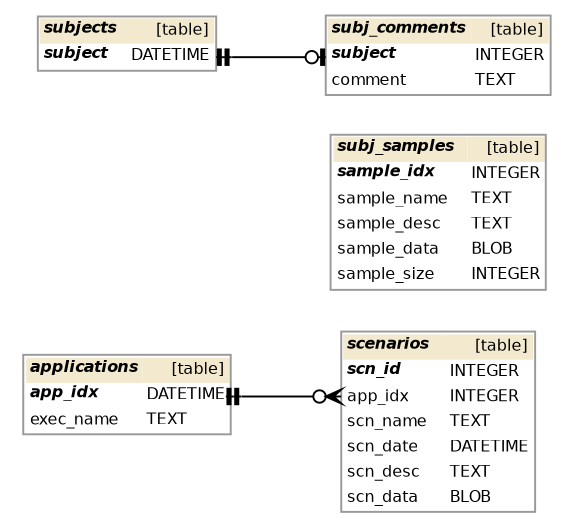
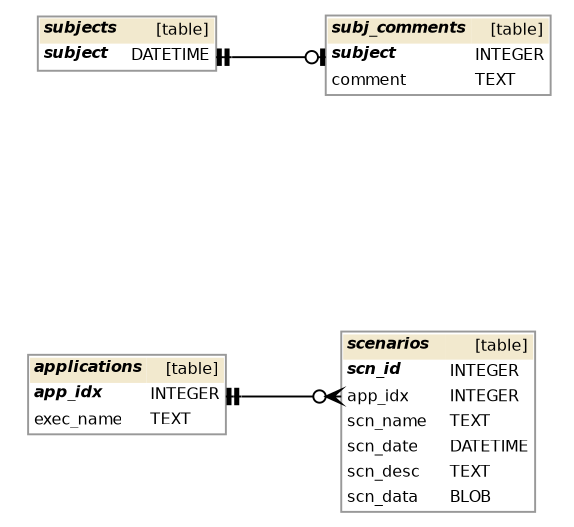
  digraph {
    fontname=Helvetica
    fontsize=8
    nodesep=0.18
    rankdir=RL
    ranksep=0.46
    node [fontname=Helvetica fontsize=8 shape=plaintext]
    edge [arrowhead=teetee arrowsize=0.8 dir=both fontname=Helvetica fontsize=8 style=solid]
-   n1 [label=<       <table border="1" cellborder="0" cellpadding="2" cellspacing="0" bgcolor="white" color="#999999"> 	<tr> 		<td colspan='2' bgcolor='#F2E9CE' align='left'><b><i>applications</i></b></td> 		<td bgcolor='#F2E9CE' align='right'>[table]</td> 	</tr> 	<tr> 		<td port='app_idx_77eb29d4.start' align='left'><b><i>app_idx</i></b></td> 		<td align='left'> </td> 		<td port='app_idx_77eb29d4.end' align='left'>DATETIME</td> 	</tr> 	<tr> 		<td port='exec_name_7a49566e.start' align='left'>exec_name</td> 		<td align='left'> </td> 		<td port='exec_name_7a49566e.end' align='left'>TEXT</td> 	</tr>       </table>     >]
+   n1 [label=<       <table border="1" cellborder="0" cellpadding="2" cellspacing="0" bgcolor="white" color="#999999"> 	<tr> 		<td colspan='2' bgcolor='#F2E9CE' align='left'><b><i>applications</i></b></td> 		<td bgcolor='#F2E9CE' align='right'>[table]</td> 	</tr> 	<tr> 		<td port='app_idx_77eb29d4.start' align='left'><b><i>app_idx</i></b></td> 		<td align='left'> </td> 		<td port='app_idx_77eb29d4.end' align='left'>INTEGER</td> 	</tr> 	<tr> 		<td port='exec_name_7a49566e.start' align='left'>exec_name</td> 		<td align='left'> </td> 		<td port='exec_name_7a49566e.end' align='left'>TEXT</td> 	</tr>       </table>     >]
    n2 [label=<       <table border="1" cellborder="0" cellpadding="2" cellspacing="0" bgcolor="white" color="#999999"> 	<tr> 		<td colspan='2' bgcolor='#F2E9CE' align='left'><b><i>scenarios</i></b></td> 		<td bgcolor='#F2E9CE' align='right'>[table]</td> 	</tr> 	<tr> 		<td port='scn_id_568a8a47.start' align='left'><b><i>scn_id</i></b></td> 		<td align='left'> </td> 		<td port='scn_id_568a8a47.end' align='left'>INTEGER</td> 	</tr> 	<tr> 		<td port='app_idx_d8e1c394.start' align='left'>app_idx</td> 		<td align='left'> </td> 		<td port='app_idx_d8e1c394.end' align='left'>INTEGER</td> 	</tr> 	<tr> 		<td port='scn_name_de135cb7.start' align='left'>scn_name</td> 		<td align='left'> </td> 		<td port='scn_name_de135cb7.end' align='left'>TEXT</td> 	</tr> 	<tr> 		<td port='scn_date_de0ed1da.start' align='left'>scn_date</td> 		<td align='left'> </td> 		<td port='scn_date_de0ed1da.end' align='left'>DATETIME</td> 	</tr> 	<tr> 		<td port='scn_desc_de0ee0bd.start' align='left'>scn_desc</td> 		<td align='left'> </td> 		<td port='scn_desc_de0ee0bd.end' align='left'>TEXT</td> 	</tr> 	<tr> 		<td port='scn_data_de0ed1d6.start' align='left'>scn_data</td> 		<td align='left'> </td> 		<td port='scn_data_de0ed1d6.end' align='left'>BLOB</td> 	</tr>       </table>     >]
-   n3 [label=<       <table border="1" cellborder="0" cellpadding="2" cellspacing="0" bgcolor="white" color="#999999"> 	<tr> 		<td colspan='2' bgcolor='#F2E9CE' align='left'><b><i>subj_samples</i></b></td> 		<td bgcolor='#F2E9CE' align='right'>[table]</td> 	</tr> 	<tr> 		<td port='sample_idx_b7e62de2.start' align='left'><b><i>sample_idx</i></b></td> 		<td align='left'> </td> 		<td port='sample_idx_b7e62de2.end' align='left'>INTEGER</td> 	</tr> 	<tr> 		<td port='sample_name_44e1c806.start' align='left'>sample_name</td> 		<td align='left'> </td> 		<td port='sample_name_44e1c806.end' align='left'>TEXT</td> 	</tr> 	<tr> 		<td port='sample_desc_44dd4c0c.start' align='left'>sample_desc</td> 		<td align='left'> </td> 		<td port='sample_desc_44dd4c0c.end' align='left'>TEXT</td> 	</tr> 	<tr> 		<td port='sample_data_44dd3d25.start' align='left'>sample_data</td> 		<td align='left'> </td> 		<td port='sample_data_44dd3d25.end' align='left'>BLOB</td> 	</tr> 	<tr> 		<td port='sample_size_44e42d7c.start' align='left'>sample_size</td> 		<td align='left'> </td> 		<td port='sample_size_44e42d7c.end' align='left'>INTEGER</td> 	</tr>       </table>     >]
    n4 [label=<       <table border="1" cellborder="0" cellpadding="2" cellspacing="0" bgcolor="white" color="#999999"> 	<tr> 		<td colspan='2' bgcolor='#F2E9CE' align='left'><b><i>subjects</i></b></td> 		<td bgcolor='#F2E9CE' align='right'>[table]</td> 	</tr> 	<tr> 		<td port='subject_c3a2ff05.start' align='left'><b><i>subject</i></b></td> 		<td align='left'> </td> 		<td port='subject_c3a2ff05.end' align='left'>DATETIME</td> 	</tr>       </table>     >]
    n5 [label=<       <table border="1" cellborder="0" cellpadding="2" cellspacing="0" bgcolor="white" color="#999999"> 	<tr> 		<td colspan='2' bgcolor='#F2E9CE' align='left'><b><i>subj_comments</i></b></td> 		<td bgcolor='#F2E9CE' align='right'>[table]</td> 	</tr> 	<tr> 		<td port='subject_99cc0a7.start' align='left'><b><i>subject</i></b></td> 		<td align='left'> </td> 		<td port='subject_99cc0a7.end' align='left'>INTEGER</td> 	</tr> 	<tr> 		<td port='comment_b19859da.start' align='left'>comment</td> 		<td align='left'> </td> 		<td port='comment_b19859da.end' align='left'>TEXT</td> 	</tr>       </table>     >]
    n2 -> n1 [arrowtail=crowodot headport="app_idx_77eb29d4.end:e" tailport="app_idx_d8e1c394.start:w"]
    n5 -> n4 [arrowtail=teeodot headport="subject_c3a2ff05.end:e" tailport="subject_99cc0a7.start:w"]
  }
